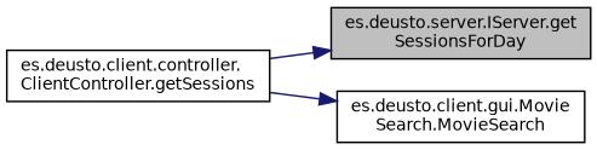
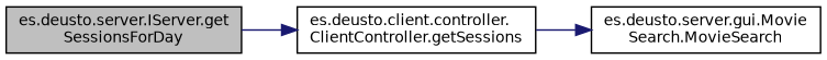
  digraph {
    rankdir=RL
    node [color=black fillcolor=white fontname=Helvetica fontsize=10 shape=record style=filled]
    edge [color=midnightblue dir=back fontname=Helvetica fontsize=10 labelfontname=Helvetica labelfontsize=10 style=solid]
    n1 [fillcolor=grey75 fontcolor=black height=0.2 label="es.deusto.server.IServer.get\lSessionsForDay" width=0.4]
    n2 [height=0.2 label="es.deusto.client.controller.\lClientController.getSessions" width=0.4]
-   n3 [height=0.2 label="es.deusto.client.gui.Movie\lSearch.MovieSearch" width=0.4]
-   n1 -> n2
+   n3 [height=0.2 label="es.deusto.server.gui.Movie\lSearch.MovieSearch" width=0.4]
+   n2 -> n1
    n3 -> n2
  }
